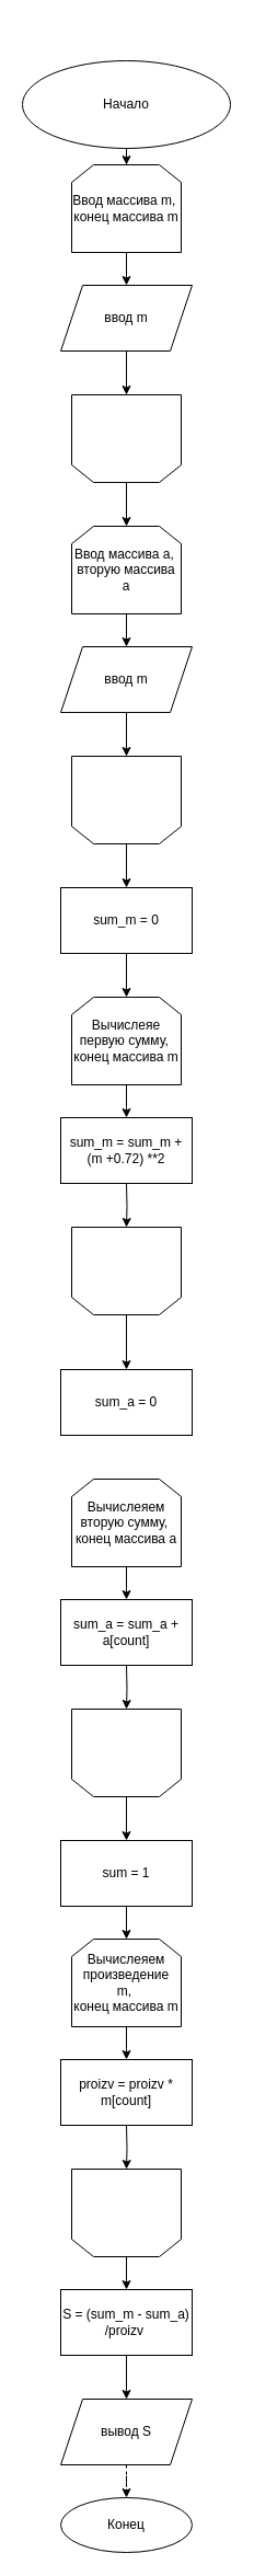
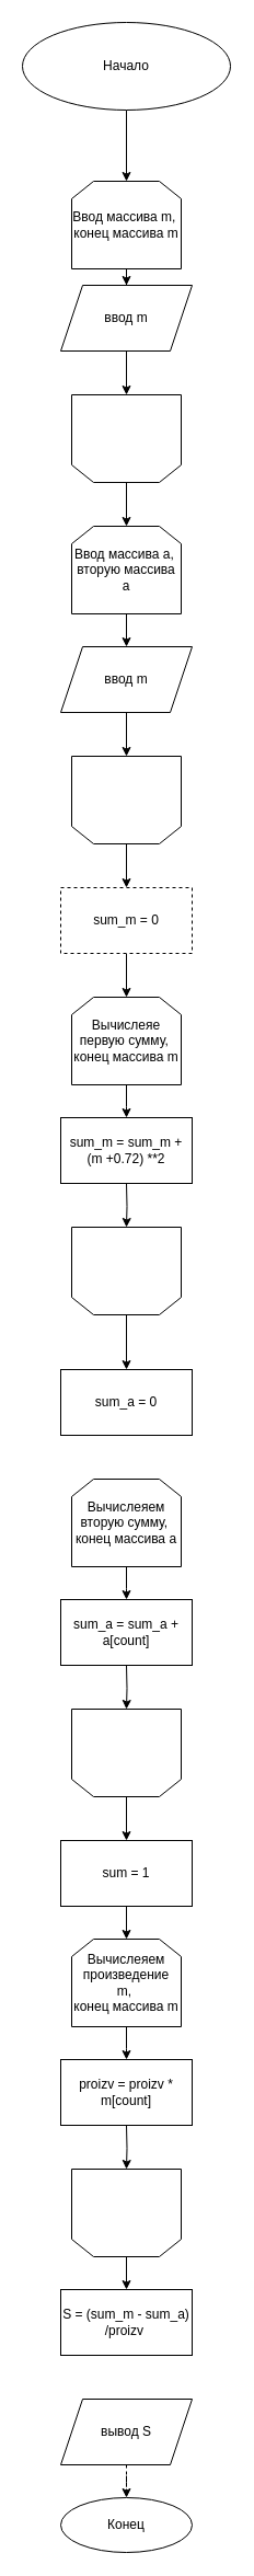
  <mxCell id="0" />
  <mxCell id="1" parent="0" />
  <mxCell id="2" value="" style="edgeStyle=orthogonalEdgeStyle;rounded=0;orthogonalLoop=1;jettySize=auto;html=1;" edge="1" parent="1" source="3" target="5"><mxGeometry relative="1" as="geometry" /></mxCell>
- <mxCell id="3" value="Начало" style="ellipse;whiteSpace=wrap;html=1;" vertex="1" parent="1"><mxGeometry x="20" y="55" width="190" height="80" as="geometry" /></mxCell>
+ <mxCell id="3" value="Начало" style="ellipse;whiteSpace=wrap;html=1;" vertex="1" parent="1"><mxGeometry x="20" y="20" width="190" height="80" as="geometry" /></mxCell>
  <mxCell id="4" value="" style="edgeStyle=orthogonalEdgeStyle;rounded=0;orthogonalLoop=1;jettySize=auto;html=1;" edge="1" parent="1" source="5" target="7"><mxGeometry relative="1" as="geometry" /></mxCell>
- <mxCell id="5" value="Ввод массива m,&amp;nbsp;&lt;br&gt;конец массива m" style="shape=loopLimit;whiteSpace=wrap;html=1;" vertex="1" parent="1"><mxGeometry x="65" y="150" width="100" height="80" as="geometry" /></mxCell>
+ <mxCell id="5" value="Ввод массива m,&amp;nbsp;&lt;br&gt;конец массива m" style="shape=loopLimit;whiteSpace=wrap;html=1;" vertex="1" parent="1"><mxGeometry x="65" y="165" width="100" height="80" as="geometry" /></mxCell>
  <mxCell id="6" value="" style="edgeStyle=orthogonalEdgeStyle;rounded=0;orthogonalLoop=1;jettySize=auto;html=1;" edge="1" parent="1" source="7" target="9"><mxGeometry relative="1" as="geometry" /></mxCell>
  <mxCell id="7" value="ввод m" style="shape=parallelogram;perimeter=parallelogramPerimeter;whiteSpace=wrap;html=1;fixedSize=1;" vertex="1" parent="1"><mxGeometry x="55" y="260" width="120" height="60" as="geometry" /></mxCell>
  <mxCell id="8" value="" style="edgeStyle=orthogonalEdgeStyle;rounded=0;orthogonalLoop=1;jettySize=auto;html=1;" edge="1" parent="1" source="9" target="11"><mxGeometry relative="1" as="geometry" /></mxCell>
  <mxCell id="9" value="" style="shape=loopLimit;whiteSpace=wrap;html=1;rotation=-180;" vertex="1" parent="1"><mxGeometry x="65" y="360" width="100" height="80" as="geometry" /></mxCell>
  <mxCell id="10" value="" style="edgeStyle=orthogonalEdgeStyle;rounded=0;orthogonalLoop=1;jettySize=auto;html=1;" edge="1" parent="1" source="11" target="13"><mxGeometry relative="1" as="geometry" /></mxCell>
  <mxCell id="11" value="Ввод массива а,&amp;nbsp;&lt;br&gt;вторую массива а" style="shape=loopLimit;whiteSpace=wrap;html=1;" vertex="1" parent="1"><mxGeometry x="65" y="480" width="100" height="80" as="geometry" /></mxCell>
  <mxCell id="12" value="" style="edgeStyle=orthogonalEdgeStyle;rounded=0;orthogonalLoop=1;jettySize=auto;html=1;" edge="1" parent="1" source="13" target="15"><mxGeometry relative="1" as="geometry" /></mxCell>
  <mxCell id="13" value="ввод m" style="shape=parallelogram;perimeter=parallelogramPerimeter;whiteSpace=wrap;html=1;fixedSize=1;" vertex="1" parent="1"><mxGeometry x="55" y="590" width="120" height="60" as="geometry" /></mxCell>
  <mxCell id="14" value="" style="edgeStyle=orthogonalEdgeStyle;rounded=0;orthogonalLoop=1;jettySize=auto;html=1;" edge="1" parent="1" source="15" target="22"><mxGeometry relative="1" as="geometry" /></mxCell>
  <mxCell id="15" value="" style="shape=loopLimit;whiteSpace=wrap;html=1;rotation=-180;" vertex="1" parent="1"><mxGeometry x="65" y="690" width="100" height="80" as="geometry" /></mxCell>
  <mxCell id="16" value="" style="edgeStyle=orthogonalEdgeStyle;rounded=0;orthogonalLoop=1;jettySize=auto;html=1;" edge="1" parent="1" source="17"><mxGeometry relative="1" as="geometry"><mxPoint x="115.034" y="1020" as="targetPoint" /></mxGeometry></mxCell>
  <mxCell id="17" value="Вычислеяе первую сумму,&amp;nbsp;&lt;br&gt;конец массива m" style="shape=loopLimit;whiteSpace=wrap;html=1;" vertex="1" parent="1"><mxGeometry x="65" y="910" width="100" height="80" as="geometry" /></mxCell>
  <mxCell id="18" value="" style="edgeStyle=orthogonalEdgeStyle;rounded=0;orthogonalLoop=1;jettySize=auto;html=1;" edge="1" parent="1" target="20"><mxGeometry relative="1" as="geometry"><mxPoint x="115" y="1080" as="sourcePoint" /></mxGeometry></mxCell>
  <mxCell id="19" value="" style="edgeStyle=orthogonalEdgeStyle;rounded=0;orthogonalLoop=1;jettySize=auto;html=1;" edge="1" parent="1" source="20" target="29"><mxGeometry relative="1" as="geometry" /></mxCell>
  <mxCell id="20" value="" style="shape=loopLimit;whiteSpace=wrap;html=1;rotation=-180;" vertex="1" parent="1"><mxGeometry x="65" y="1120" width="100" height="80" as="geometry" /></mxCell>
  <mxCell id="21" value="" style="edgeStyle=orthogonalEdgeStyle;rounded=0;orthogonalLoop=1;jettySize=auto;html=1;" edge="1" parent="1" source="22" target="17"><mxGeometry relative="1" as="geometry" /></mxCell>
- <mxCell id="22" value="sum_m = 0" style="rounded=0;whiteSpace=wrap;html=1;" vertex="1" parent="1"><mxGeometry x="55" y="810" width="120" height="60" as="geometry" /></mxCell>
+ <mxCell id="22" value="sum_m = 0" style="rounded=0;whiteSpace=wrap;html=1;dashed=1;" vertex="1" parent="1"><mxGeometry x="55" y="810" width="120" height="60" as="geometry" /></mxCell>
  <mxCell id="23" value="sum_m = sum_m + (m +0.72) **2" style="rounded=0;whiteSpace=wrap;html=1;" vertex="1" parent="1"><mxGeometry x="55" y="1020" width="120" height="60" as="geometry" /></mxCell>
  <mxCell id="24" value="" style="edgeStyle=orthogonalEdgeStyle;rounded=0;orthogonalLoop=1;jettySize=auto;html=1;" edge="1" parent="1" source="25"><mxGeometry relative="1" as="geometry"><mxPoint x="115.034" y="1460" as="targetPoint" /></mxGeometry></mxCell>
  <mxCell id="25" value="Вычислеяем вторую сумму,&amp;nbsp;&lt;br&gt;конец массива а" style="shape=loopLimit;whiteSpace=wrap;html=1;" vertex="1" parent="1"><mxGeometry x="65" y="1350" width="100" height="80" as="geometry" /></mxCell>
  <mxCell id="26" value="" style="edgeStyle=orthogonalEdgeStyle;rounded=0;orthogonalLoop=1;jettySize=auto;html=1;" edge="1" parent="1" target="28"><mxGeometry relative="1" as="geometry"><mxPoint x="115" y="1520" as="sourcePoint" /></mxGeometry></mxCell>
  <mxCell id="27" value="" style="edgeStyle=orthogonalEdgeStyle;rounded=0;orthogonalLoop=1;jettySize=auto;html=1;" edge="1" parent="1" source="28" target="32"><mxGeometry relative="1" as="geometry" /></mxCell>
  <mxCell id="28" value="" style="shape=loopLimit;whiteSpace=wrap;html=1;rotation=-180;" vertex="1" parent="1"><mxGeometry x="65" y="1560" width="100" height="80" as="geometry" /></mxCell>
  <mxCell id="29" value="sum_a = 0" style="rounded=0;whiteSpace=wrap;html=1;" vertex="1" parent="1"><mxGeometry x="55" y="1250" width="120" height="60" as="geometry" /></mxCell>
  <mxCell id="30" value="sum_a = sum_a + a[count]" style="rounded=0;whiteSpace=wrap;html=1;" vertex="1" parent="1"><mxGeometry x="55" y="1460" width="120" height="60" as="geometry" /></mxCell>
  <mxCell id="31" value="" style="edgeStyle=orthogonalEdgeStyle;rounded=0;orthogonalLoop=1;jettySize=auto;html=1;" edge="1" parent="1" source="32" target="34"><mxGeometry relative="1" as="geometry" /></mxCell>
  <mxCell id="32" value="sum = 1" style="rounded=0;whiteSpace=wrap;html=1;" vertex="1" parent="1"><mxGeometry x="55" y="1680" width="120" height="60" as="geometry" /></mxCell>
  <mxCell id="33" value="" style="edgeStyle=orthogonalEdgeStyle;rounded=0;orthogonalLoop=1;jettySize=auto;html=1;" edge="1" parent="1" source="34"><mxGeometry relative="1" as="geometry"><mxPoint x="115.034" y="1880" as="targetPoint" /></mxGeometry></mxCell>
  <mxCell id="34" value="Вычислеяем произведение m,&amp;nbsp;&lt;br&gt;конец массива m" style="shape=loopLimit;whiteSpace=wrap;html=1;" vertex="1" parent="1"><mxGeometry x="65" y="1770" width="100" height="80" as="geometry" /></mxCell>
  <mxCell id="35" value="" style="edgeStyle=orthogonalEdgeStyle;rounded=0;orthogonalLoop=1;jettySize=auto;html=1;" edge="1" parent="1" target="37"><mxGeometry relative="1" as="geometry"><mxPoint x="115" y="1940" as="sourcePoint" /></mxGeometry></mxCell>
  <mxCell id="36" value="" style="edgeStyle=orthogonalEdgeStyle;rounded=0;orthogonalLoop=1;jettySize=auto;html=1;" edge="1" parent="1" source="37" target="40"><mxGeometry relative="1" as="geometry" /></mxCell>
  <mxCell id="37" value="" style="shape=loopLimit;whiteSpace=wrap;html=1;rotation=-180;" vertex="1" parent="1"><mxGeometry x="65" y="1980" width="100" height="80" as="geometry" /></mxCell>
  <mxCell id="38" value="proizv = proizv * m[count]" style="rounded=0;whiteSpace=wrap;html=1;" vertex="1" parent="1"><mxGeometry x="55" y="1880" width="120" height="60" as="geometry" /></mxCell>
- <mxCell id="39" value="" style="edgeStyle=orthogonalEdgeStyle;rounded=0;orthogonalLoop=1;jettySize=auto;html=1;" edge="1" parent="1" source="40" target="42"><mxGeometry relative="1" as="geometry" /></mxCell>
  <mxCell id="40" value="S = (sum_m - sum_a) /proizv&amp;nbsp;" style="rounded=0;whiteSpace=wrap;html=1;" vertex="1" parent="1"><mxGeometry x="55" y="2090" width="120" height="60" as="geometry" /></mxCell>
  <mxCell id="41" value="" style="edgeStyle=orthogonalEdgeStyle;rounded=0;orthogonalLoop=1;jettySize=auto;html=1;dashed=1;" edge="1" parent="1" source="42" target="43"><mxGeometry relative="1" as="geometry" /></mxCell>
  <mxCell id="42" value="вывод S" style="shape=parallelogram;perimeter=parallelogramPerimeter;whiteSpace=wrap;html=1;fixedSize=1;rounded=0;" vertex="1" parent="1"><mxGeometry x="55" y="2190" width="120" height="60" as="geometry" /></mxCell>
  <mxCell id="43" value="Конец" style="ellipse;whiteSpace=wrap;html=1;rounded=0;" vertex="1" parent="1"><mxGeometry x="55" y="2280" width="120" height="50" as="geometry" /></mxCell>
